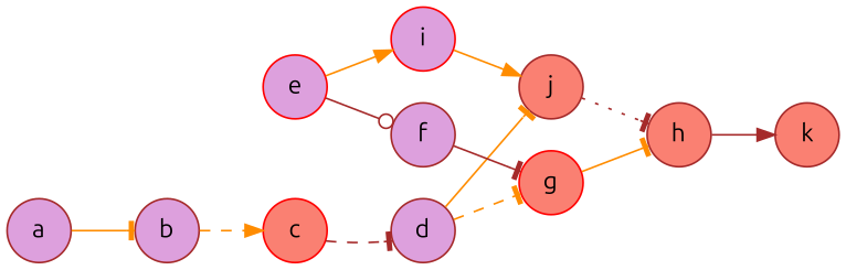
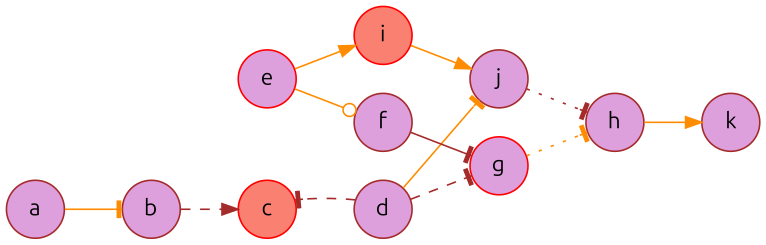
  digraph {
    fontname=Ubuntu
    rankdir=LR
    node [color=brown fillcolor=plum fontname=Ubuntu shape=circle style=filled]
    edge [arrowhead=tee color=darkorange fontname=Ubuntu style=solid]
    a
    b
    c [color=red fillcolor=salmon]
    d
    e [color=red]
    f
-   i [color=red]
-   g [color=red fillcolor=salmon]
-   j [fillcolor=salmon]
-   h [fillcolor=salmon]
-   k [fillcolor=salmon]
+   i [color=red fillcolor=salmon]
+   g [color=red]
+   j
+   h
+   k
    a -> b
-   b -> c [arrowhead=normal style=dashed]
-   c -> d [color=brown style=dashed]
-   d -> g [style=dashed]
+   b -> c [arrowhead=normal color=brown style=dashed]
+   d -> c [color=brown style=dashed]
+   d -> g [color=brown style=dashed]
    d -> j
-   e -> f [arrowhead=odot color=brown]
+   e -> f [arrowhead=odot]
    e -> i [arrowhead=normal]
    f -> g [color=brown]
    i -> j [arrowhead=normal]
-   g -> h
+   g -> h [style=dotted]
    j -> h [color=brown style=dotted]
-   h -> k [arrowhead=normal color=brown]
+   h -> k [arrowhead=normal]
  }
